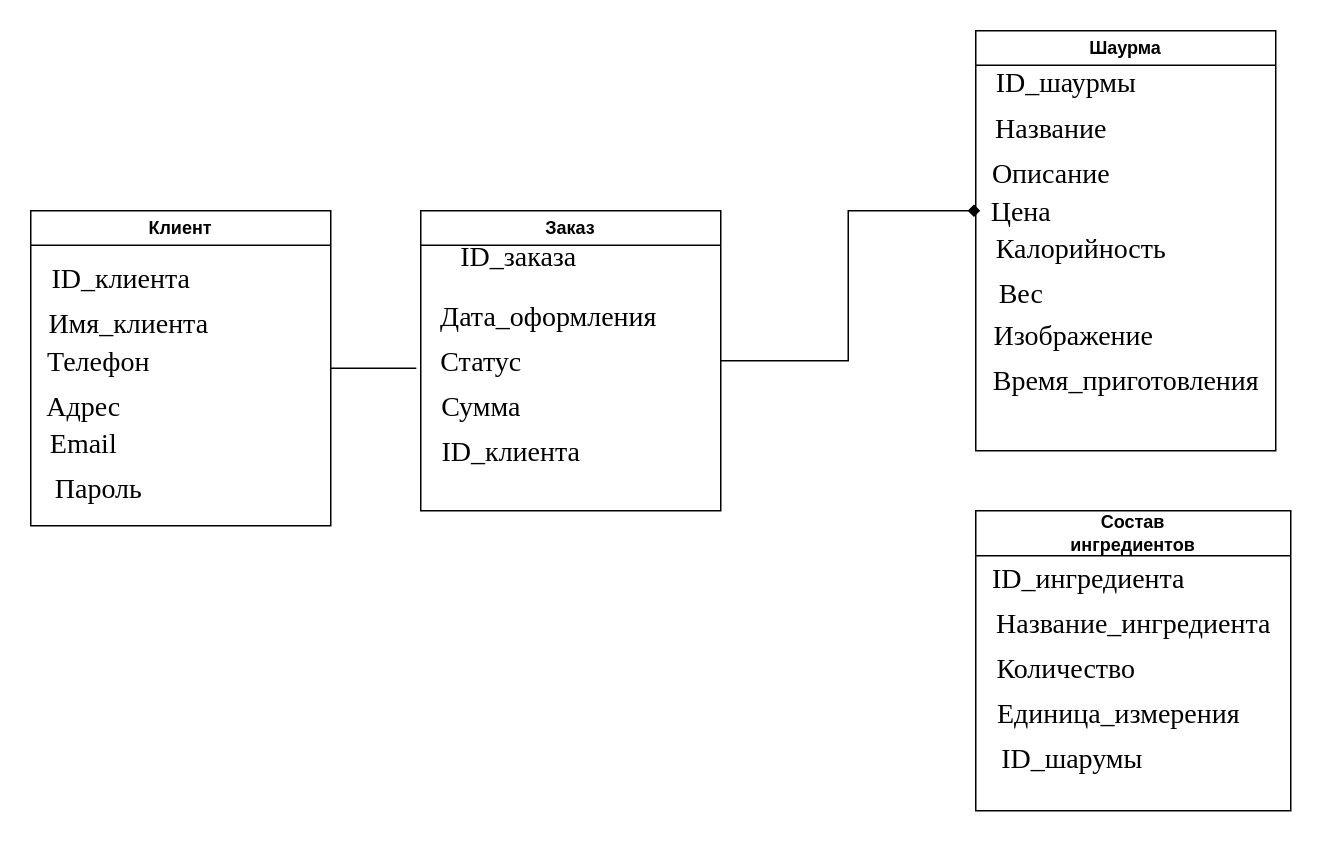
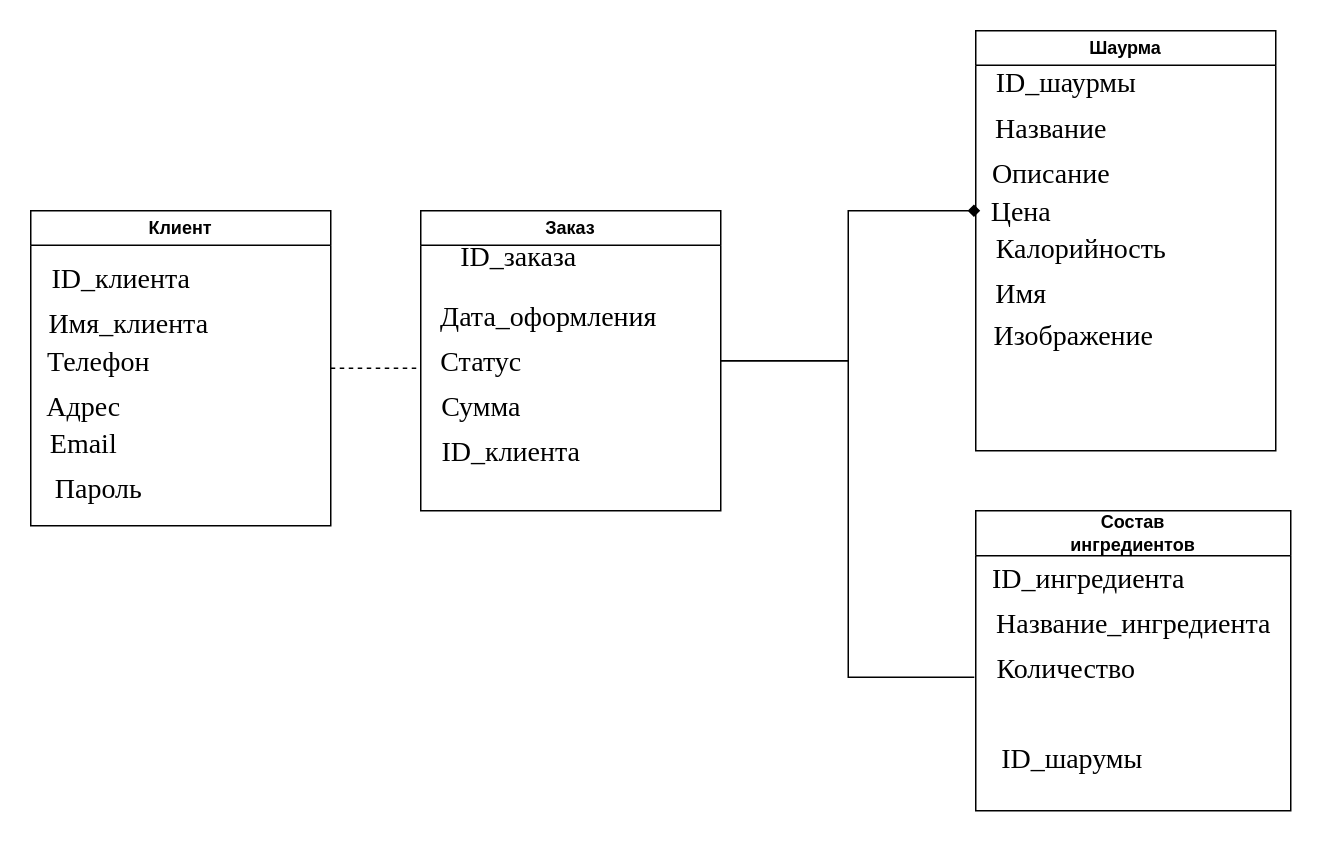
  <mxCell id="0" />
  <mxCell id="1" parent="0" />
  <mxCell id="2" value="Клиент" style="swimlane;whiteSpace=wrap;html=1;" vertex="1" parent="1"><mxGeometry x="20" y="140" width="200" height="210" as="geometry" /></mxCell>
  <mxCell id="3" value="&lt;span style=&quot;font-size: 14pt; line-height: 107%; font-family: &amp;quot;Times New Roman&amp;quot;, serif; border: 1pt none windowtext; padding: 0cm;&quot;&gt;Имя_клиента&lt;/span&gt;" style="text;html=1;align=center;verticalAlign=middle;resizable=0;points=[];autosize=1;strokeColor=none;fillColor=none;" vertex="1" parent="2"><mxGeometry y="60" width="130" height="30" as="geometry" /></mxCell>
  <mxCell id="4" value="&lt;span style=&quot;font-size: 14pt; line-height: 107%; font-family: &amp;quot;Times New Roman&amp;quot;, serif; border: 1pt none windowtext; padding: 0cm;&quot;&gt;ID_клиента&lt;/span&gt;" style="text;html=1;align=center;verticalAlign=middle;resizable=0;points=[];autosize=1;strokeColor=none;fillColor=none;" vertex="1" parent="2"><mxGeometry y="30" width="120" height="30" as="geometry" /></mxCell>
  <mxCell id="5" value="&lt;span style=&quot;font-size: 14pt; line-height: 107%; font-family: &amp;quot;Times New Roman&amp;quot;, serif; border: 1pt none windowtext; padding: 0cm;&quot;&gt;Телефон&lt;/span&gt;" style="text;html=1;align=center;verticalAlign=middle;resizable=0;points=[];autosize=1;strokeColor=none;fillColor=none;" vertex="1" parent="2"><mxGeometry y="85" width="90" height="30" as="geometry" /></mxCell>
  <mxCell id="6" value="&lt;span style=&quot;font-size: 14pt; line-height: 107%; font-family: &amp;quot;Times New Roman&amp;quot;, serif; border: 1pt none windowtext; padding: 0cm;&quot;&gt;Адрес&lt;/span&gt;" style="text;html=1;align=center;verticalAlign=middle;resizable=0;points=[];autosize=1;strokeColor=none;fillColor=none;" vertex="1" parent="2"><mxGeometry y="115" width="70" height="30" as="geometry" /></mxCell>
  <mxCell id="7" value="&lt;span style=&quot;font-size: 14pt; line-height: 107%; font-family: &amp;quot;Times New Roman&amp;quot;, serif; border: 1pt none windowtext; padding: 0cm;&quot;&gt;Email&lt;/span&gt;" style="text;html=1;align=center;verticalAlign=middle;resizable=0;points=[];autosize=1;strokeColor=none;fillColor=none;" vertex="1" parent="2"><mxGeometry y="140" width="70" height="30" as="geometry" /></mxCell>
  <mxCell id="8" value="&lt;span style=&quot;font-size: 14pt; line-height: 107%; font-family: &amp;quot;Times New Roman&amp;quot;, serif; border: 1pt none windowtext; padding: 0cm;&quot;&gt;Пароль&lt;/span&gt;" style="text;html=1;align=center;verticalAlign=middle;resizable=0;points=[];autosize=1;strokeColor=none;fillColor=none;" vertex="1" parent="2"><mxGeometry x="5" y="170" width="80" height="30" as="geometry" /></mxCell>
  <mxCell id="9" value="Заказ" style="swimlane;whiteSpace=wrap;html=1;" vertex="1" parent="1"><mxGeometry x="280" y="140" width="200" height="200" as="geometry" /></mxCell>
  <mxCell id="10" value="&lt;span style=&quot;font-size: 14pt; line-height: 107%; font-family: &amp;quot;Times New Roman&amp;quot;, serif; border: 1pt none windowtext; padding: 0cm;&quot;&gt;ID_заказа&lt;/span&gt;" style="text;html=1;align=center;verticalAlign=middle;resizable=0;points=[];autosize=1;strokeColor=none;fillColor=none;" vertex="1" parent="9"><mxGeometry x="15" y="15" width="100" height="30" as="geometry" /></mxCell>
  <mxCell id="11" value="&lt;span style=&quot;font-size: 14pt; line-height: 107%; font-family: &amp;quot;Times New Roman&amp;quot;, serif; border: 1pt none windowtext; padding: 0cm;&quot;&gt;Дата_оформления&lt;/span&gt;" style="text;html=1;align=center;verticalAlign=middle;resizable=0;points=[];autosize=1;strokeColor=none;fillColor=none;" vertex="1" parent="9"><mxGeometry y="55" width="170" height="30" as="geometry" /></mxCell>
  <mxCell id="12" value="&lt;span style=&quot;font-size: 14pt; line-height: 107%; font-family: &amp;quot;Times New Roman&amp;quot;, serif; border: 1pt none windowtext; padding: 0cm;&quot;&gt;Статус&lt;/span&gt;" style="text;html=1;align=center;verticalAlign=middle;resizable=0;points=[];autosize=1;strokeColor=none;fillColor=none;" vertex="1" parent="9"><mxGeometry y="85" width="80" height="30" as="geometry" /></mxCell>
  <mxCell id="13" value="&lt;span style=&quot;font-size: 14pt; line-height: 107%; font-family: &amp;quot;Times New Roman&amp;quot;, serif; border: 1pt none windowtext; padding: 0cm;&quot;&gt;Сумма&lt;/span&gt;" style="text;html=1;align=center;verticalAlign=middle;resizable=0;points=[];autosize=1;strokeColor=none;fillColor=none;" vertex="1" parent="9"><mxGeometry y="115" width="80" height="30" as="geometry" /></mxCell>
  <mxCell id="14" value="&lt;span style=&quot;font-size: 14pt; line-height: 107%; font-family: &amp;quot;Times New Roman&amp;quot;, serif; border: 1pt none windowtext; padding: 0cm;&quot;&gt;ID_клиента&lt;/span&gt;" style="text;html=1;align=center;verticalAlign=middle;resizable=0;points=[];autosize=1;strokeColor=none;fillColor=none;" vertex="1" parent="9"><mxGeometry y="145" width="120" height="30" as="geometry" /></mxCell>
  <mxCell id="15" value="Шаурма" style="swimlane;whiteSpace=wrap;" vertex="1" parent="1"><mxGeometry x="650" width="200" height="280" as="geometry" y="20" /></mxCell>
  <mxCell id="16" value="&lt;span style=&quot;font-size: 14pt; line-height: 107%; font-family: &amp;quot;Times New Roman&amp;quot;, serif; border: 1pt none windowtext; padding: 0cm;&quot;&gt;ID_шаур&lt;/span&gt;&lt;span style=&quot;font-family: &amp;quot;Times New Roman&amp;quot;, serif; font-size: 14pt; background-color: transparent; color: light-dark(rgb(0, 0, 0), rgb(255, 255, 255));&quot;&gt;мы&lt;/span&gt;" style="text;html=1;align=center;verticalAlign=middle;resizable=0;points=[];autosize=1;strokeColor=none;fillColor=none;" vertex="1" parent="15"><mxGeometry y="15" width="120" height="40" as="geometry" /></mxCell>
  <mxCell id="17" value="&lt;span style=&quot;font-size: 14pt; line-height: 107%; font-family: &amp;quot;Times New Roman&amp;quot;, serif; border: 1pt none windowtext; padding: 0cm;&quot;&gt;Название&lt;/span&gt;" style="text;html=1;align=center;verticalAlign=middle;resizable=0;points=[];autosize=1;strokeColor=none;fillColor=none;" vertex="1" parent="15"><mxGeometry y="50" width="100" height="30" as="geometry" /></mxCell>
  <mxCell id="18" value="&lt;span style=&quot;font-size: 14pt; line-height: 107%; font-family: &amp;quot;Times New Roman&amp;quot;, serif; border: 1pt none windowtext; padding: 0cm;&quot;&gt;Описание&lt;/span&gt;" style="text;html=1;align=center;verticalAlign=middle;resizable=0;points=[];autosize=1;strokeColor=none;fillColor=none;" vertex="1" parent="15"><mxGeometry y="80" width="100" height="30" as="geometry" /></mxCell>
  <mxCell id="19" value="&lt;span style=&quot;font-size: 14pt; line-height: 107%; font-family: &amp;quot;Times New Roman&amp;quot;, serif; border: 1pt none windowtext; padding: 0cm;&quot;&gt;Цена&lt;/span&gt;" style="text;html=1;align=center;verticalAlign=middle;resizable=0;points=[];autosize=1;strokeColor=none;fillColor=none;" vertex="1" parent="15"><mxGeometry y="105" width="60" height="30" as="geometry" /></mxCell>
  <mxCell id="20" value="&lt;span style=&quot;font-size: 14pt; line-height: 107%; font-family: &amp;quot;Times New Roman&amp;quot;, serif; border: 1pt none windowtext; padding: 0cm;&quot;&gt;Калорийность&lt;/span&gt;" style="text;html=1;align=center;verticalAlign=middle;resizable=0;points=[];autosize=1;strokeColor=none;fillColor=none;" vertex="1" parent="15"><mxGeometry y="130" width="140" height="30" as="geometry" /></mxCell>
- <mxCell id="21" value="&lt;span style=&quot;font-size: 14pt; line-height: 107%; font-family: &amp;quot;Times New Roman&amp;quot;, serif; border: 1pt none windowtext; padding: 0cm;&quot;&gt;Вес&lt;/span&gt;" style="text;html=1;align=center;verticalAlign=middle;resizable=0;points=[];autosize=1;strokeColor=none;fillColor=none;" vertex="1" parent="15"><mxGeometry x="5" y="160" width="50" height="30" as="geometry" /></mxCell>
+ <mxCell id="21" value="&lt;span style=&quot;font-size: 14pt; line-height: 107%; font-family: &amp;quot;Times New Roman&amp;quot;, serif; border: 1pt none windowtext; padding: 0cm;&quot;&gt;Имя&lt;/span&gt;" style="text;html=1;align=center;verticalAlign=middle;resizable=0;points=[];autosize=1;strokeColor=none;fillColor=none;" vertex="1" parent="15"><mxGeometry x="5" y="160" width="50" height="30" as="geometry" /></mxCell>
  <mxCell id="22" value="&lt;span style=&quot;font-size: 14pt; line-height: 107%; font-family: &amp;quot;Times New Roman&amp;quot;, serif; border: 1pt none windowtext; padding: 0cm;&quot;&gt;Изображение&lt;/span&gt;" style="text;html=1;align=center;verticalAlign=middle;resizable=0;points=[];autosize=1;strokeColor=none;fillColor=none;" vertex="1" parent="15"><mxGeometry y="188" width="130" height="30" as="geometry" /></mxCell>
- <mxCell id="23" value="&lt;span style=&quot;font-size: 14pt; line-height: 107%; font-family: &amp;quot;Times New Roman&amp;quot;, serif; border: 1pt none windowtext; padding: 0cm;&quot;&gt;Время_приготовления&lt;/span&gt;" style="text;html=1;align=center;verticalAlign=middle;resizable=0;points=[];autosize=1;strokeColor=none;fillColor=none;" vertex="1" parent="15"><mxGeometry y="218" width="200" height="30" as="geometry" /></mxCell>
  <mxCell id="24" style="edgeStyle=orthogonalEdgeStyle;rounded=0;orthogonalLoop=1;jettySize=auto;html=1;exitX=1;exitY=0.5;exitDx=0;exitDy=0;entryX=0.05;entryY=0.5;entryDx=0;entryDy=0;entryPerimeter=0;endArrow=diamond;startFill=0;" edge="1" parent="1" source="9" target="19"><mxGeometry relative="1" as="geometry" /></mxCell>
  <mxCell id="25" value="Состав&#10;ингредиентов" style="swimlane;whiteSpace=wrap;startSize=30;" vertex="1" parent="1"><mxGeometry x="650" y="340" width="210" height="200" as="geometry" /></mxCell>
  <mxCell id="26" value="&lt;span style=&quot;font-size: 14pt; line-height: 107%; font-family: &amp;quot;Times New Roman&amp;quot;, serif; border: 1pt none windowtext; padding: 0cm;&quot;&gt;ID_ингредиента&lt;/span&gt;" style="text;html=1;align=center;verticalAlign=middle;resizable=0;points=[];autosize=1;strokeColor=none;fillColor=none;" vertex="1" parent="25"><mxGeometry y="30" width="150" height="30" as="geometry" /></mxCell>
  <mxCell id="27" value="&lt;span style=&quot;font-size: 14pt; line-height: 107%; font-family: &amp;quot;Times New Roman&amp;quot;, serif; border: 1pt none windowtext; padding: 0cm;&quot;&gt;Название_ингредиента&lt;/span&gt;" style="text;html=1;align=center;verticalAlign=middle;resizable=0;points=[];autosize=1;strokeColor=none;fillColor=none;" vertex="1" parent="25"><mxGeometry y="60" width="210" height="30" as="geometry" /></mxCell>
  <mxCell id="28" value="&lt;span style=&quot;font-size: 14pt; line-height: 107%; font-family: &amp;quot;Times New Roman&amp;quot;, serif; border: 1pt none windowtext; padding: 0cm;&quot;&gt;Количество&lt;/span&gt;" style="text;html=1;align=center;verticalAlign=middle;resizable=0;points=[];autosize=1;strokeColor=none;fillColor=none;" vertex="1" parent="25"><mxGeometry y="90" width="120" height="30" as="geometry" /></mxCell>
- <mxCell id="29" value="&lt;span style=&quot;font-size: 14pt; line-height: 107%; font-family: &amp;quot;Times New Roman&amp;quot;, serif; border: 1pt none windowtext; padding: 0cm;&quot;&gt;Единица_измерения&lt;/span&gt;" style="text;html=1;align=center;verticalAlign=middle;resizable=0;points=[];autosize=1;strokeColor=none;fillColor=none;" vertex="1" parent="25"><mxGeometry y="120" width="190" height="30" as="geometry" /></mxCell>
  <mxCell id="30" value="&lt;span style=&quot;font-size: 14pt; line-height: 107%; font-family: &amp;quot;Times New Roman&amp;quot;, serif; border: 1pt none windowtext; padding: 0cm;&quot;&gt;ID_шарумы&lt;/span&gt;" style="text;html=1;align=center;verticalAlign=middle;resizable=0;points=[];autosize=1;strokeColor=none;fillColor=none;" vertex="1" parent="25"><mxGeometry x="4" y="150" width="120" height="30" as="geometry" /></mxCell>
- <mxCell id="32" style="edgeStyle=orthogonalEdgeStyle;rounded=0;orthogonalLoop=1;jettySize=auto;html=1;exitX=1;exitY=0.5;exitDx=0;exitDy=0;entryX=-0.037;entryY=0.667;entryDx=0;entryDy=0;entryPerimeter=0;endArrow=none;startFill=0;" edge="1" parent="1" source="2" target="12"><mxGeometry relative="1" as="geometry" /></mxCell>
+ <mxCell id="31" style="edgeStyle=orthogonalEdgeStyle;rounded=0;orthogonalLoop=1;jettySize=auto;html=1;exitX=1;exitY=0.5;exitDx=0;exitDy=0;entryX=-0.008;entryY=0.7;entryDx=0;entryDy=0;entryPerimeter=0;endArrow=none;startFill=0;" edge="1" parent="1" source="9" target="28"><mxGeometry relative="1" as="geometry" /></mxCell>
+ <mxCell id="32" style="edgeStyle=orthogonalEdgeStyle;rounded=0;orthogonalLoop=1;jettySize=auto;html=1;exitX=1;exitY=0.5;exitDx=0;exitDy=0;entryX=-0.037;entryY=0.667;entryDx=0;entryDy=0;entryPerimeter=0;endArrow=none;startFill=0;dashed=1;" edge="1" parent="1" source="2" target="12"><mxGeometry relative="1" as="geometry" /></mxCell>
